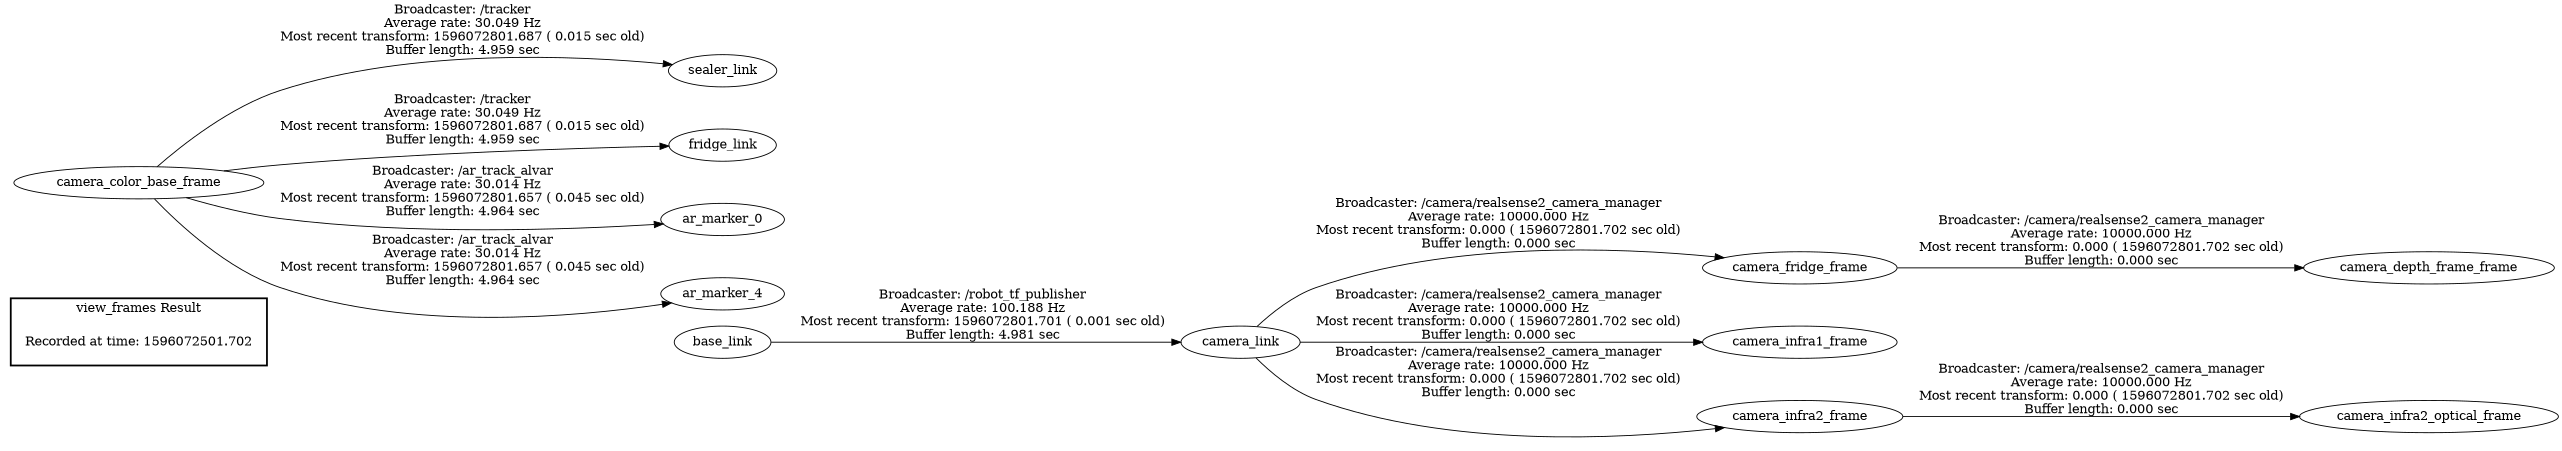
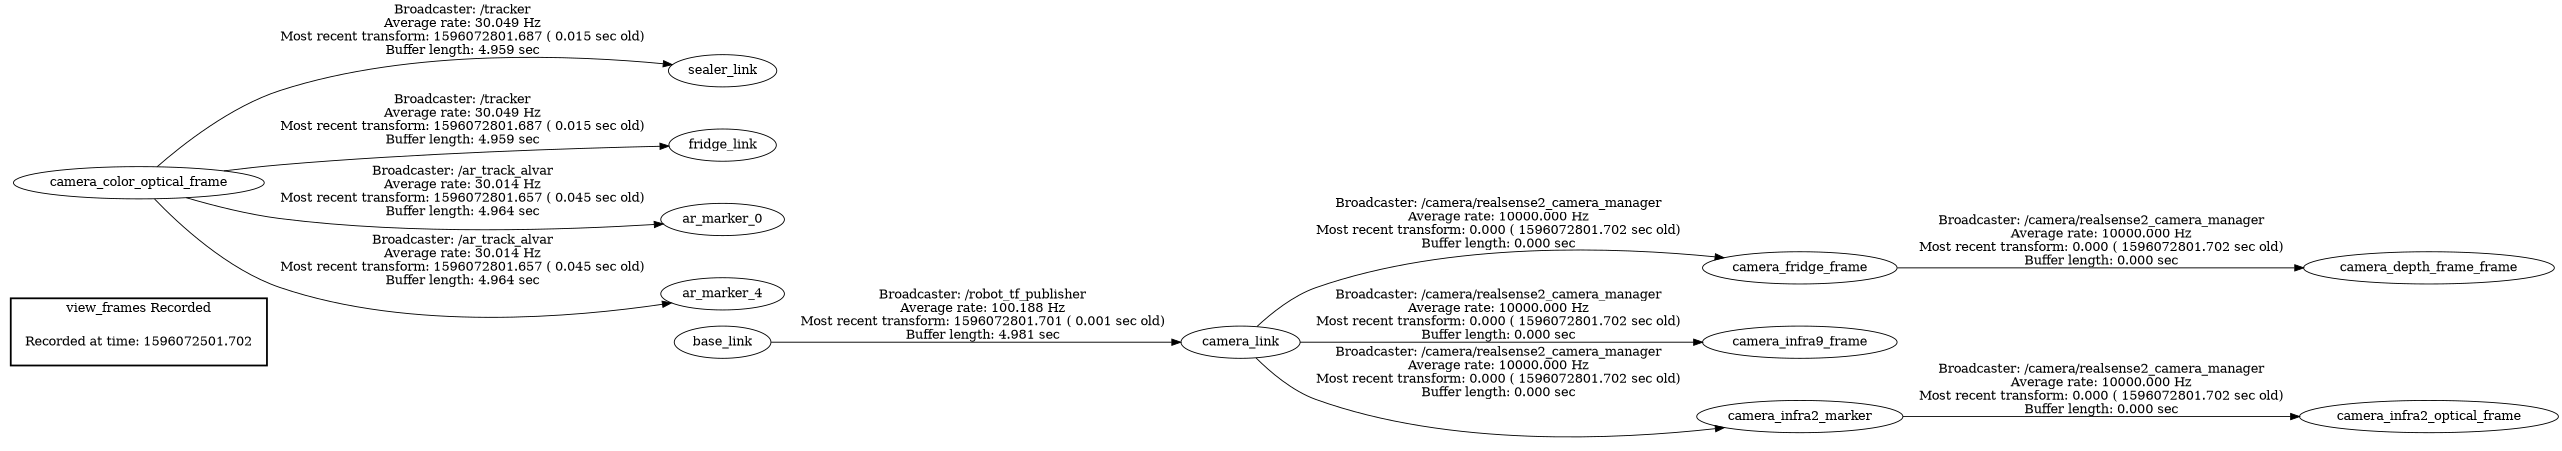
  digraph {
    rankdir=LR
    n1 [label="Recorded at time: 1596072501.702" shape=plaintext]
    base_link
    n3 [label=camera_fridge_frame]
    camera_link
-   camera_infra1_frame
-   camera_infra2_frame
+   camera_infra1_frame [label=camera_infra9_frame]
+   camera_infra2_frame [label=camera_infra2_marker]
    n7 [label=camera_depth_frame_frame]
    camera_infra2_optical_frame
-   camera_color_optical_frame [label=camera_color_base_frame]
+   camera_color_optical_frame
    sealer_link
    fridge_link
    ar_marker_0
    ar_marker_4
    subgraph cluster_1 {
      color=black
-     label="view_frames Result"
+     label="view_frames Recorded"
      style=bold
      n1
    }
    n1 -> base_link [style=invis]
    base_link -> camera_link [label="Broadcaster: /robot_tf_publisher\nAverage rate: 100.188 Hz\nMost recent transform: 1596072801.701 ( 0.001 sec old)\nBuffer length: 4.981 sec\n"]
    n3 -> n7 [label="Broadcaster: /camera/realsense2_camera_manager\nAverage rate: 10000.000 Hz\nMost recent transform: 0.000 ( 1596072801.702 sec old)\nBuffer length: 0.000 sec\n"]
    camera_link -> n3 [label="Broadcaster: /camera/realsense2_camera_manager\nAverage rate: 10000.000 Hz\nMost recent transform: 0.000 ( 1596072801.702 sec old)\nBuffer length: 0.000 sec\n"]
    camera_link -> camera_infra1_frame [label="Broadcaster: /camera/realsense2_camera_manager\nAverage rate: 10000.000 Hz\nMost recent transform: 0.000 ( 1596072801.702 sec old)\nBuffer length: 0.000 sec\n"]
    camera_link -> camera_infra2_frame [label="Broadcaster: /camera/realsense2_camera_manager\nAverage rate: 10000.000 Hz\nMost recent transform: 0.000 ( 1596072801.702 sec old)\nBuffer length: 0.000 sec\n"]
    camera_infra2_frame -> camera_infra2_optical_frame [label="Broadcaster: /camera/realsense2_camera_manager\nAverage rate: 10000.000 Hz\nMost recent transform: 0.000 ( 1596072801.702 sec old)\nBuffer length: 0.000 sec\n"]
    camera_color_optical_frame -> sealer_link [label="Broadcaster: /tracker\nAverage rate: 30.049 Hz\nMost recent transform: 1596072801.687 ( 0.015 sec old)\nBuffer length: 4.959 sec\n"]
    camera_color_optical_frame -> fridge_link [label="Broadcaster: /tracker\nAverage rate: 30.049 Hz\nMost recent transform: 1596072801.687 ( 0.015 sec old)\nBuffer length: 4.959 sec\n"]
    camera_color_optical_frame -> ar_marker_0 [label="Broadcaster: /ar_track_alvar\nAverage rate: 30.014 Hz\nMost recent transform: 1596072801.657 ( 0.045 sec old)\nBuffer length: 4.964 sec\n"]
    camera_color_optical_frame -> ar_marker_4 [label="Broadcaster: /ar_track_alvar\nAverage rate: 30.014 Hz\nMost recent transform: 1596072801.657 ( 0.045 sec old)\nBuffer length: 4.964 sec\n"]
  }
